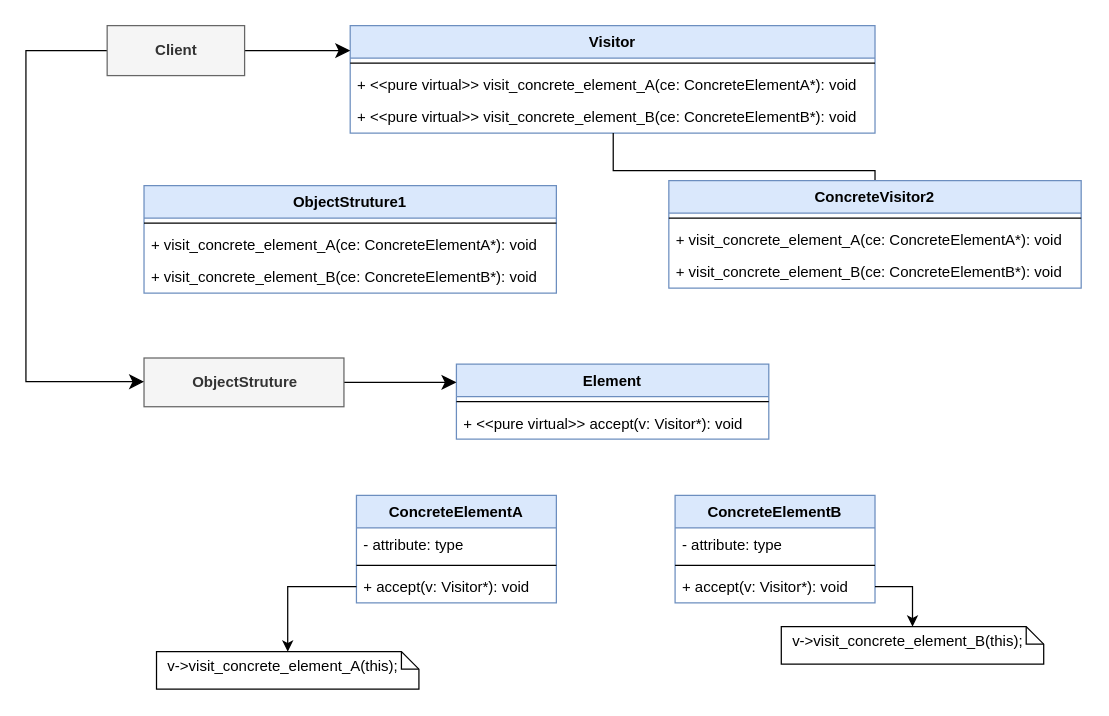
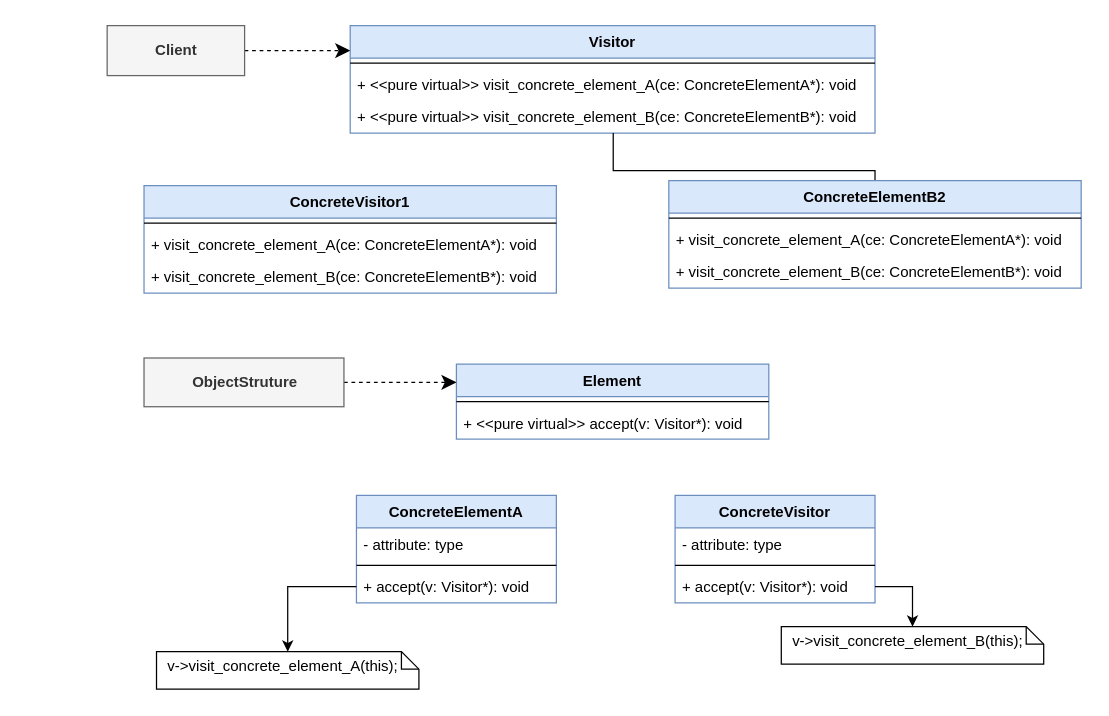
  <mxCell id="0" />
  <mxCell id="1" parent="0" />
  <mxCell id="2" value="Visitor" style="swimlane;fontStyle=1;align=center;verticalAlign=top;childLayout=stackLayout;horizontal=1;startSize=26;horizontalStack=0;resizeParent=1;resizeParentMax=0;resizeLast=0;collapsible=1;marginBottom=0;fillColor=#dae8fc;strokeColor=#6c8ebf;" vertex="1" parent="1"><mxGeometry x="279.5" y="20" width="420" height="86" as="geometry" /></mxCell>
  <mxCell id="3" value="" style="line;strokeWidth=1;fillColor=none;align=left;verticalAlign=middle;spacingTop=-1;spacingLeft=3;spacingRight=3;rotatable=0;labelPosition=right;points=[];portConstraint=eastwest;" vertex="1" parent="2"><mxGeometry y="26" width="420" height="8" as="geometry" /></mxCell>
  <mxCell id="4" value="+ &lt;&lt;pure virtual&gt;&gt; visit_concrete_element_A(ce: ConcreteElementA*): void" style="text;strokeColor=none;fillColor=none;align=left;verticalAlign=top;spacingLeft=4;spacingRight=4;overflow=hidden;rotatable=0;points=[[0,0.5],[1,0.5]];portConstraint=eastwest;" vertex="1" parent="2"><mxGeometry y="34" width="420" height="26" as="geometry" /></mxCell>
  <mxCell id="5" value="+ &lt;&lt;pure virtual&gt;&gt; visit_concrete_element_B(ce: ConcreteElementB*): void" style="text;strokeColor=none;fillColor=none;align=left;verticalAlign=top;spacingLeft=4;spacingRight=4;overflow=hidden;rotatable=0;points=[[0,0.5],[1,0.5]];portConstraint=eastwest;" vertex="1" parent="2"><mxGeometry y="60" width="420" height="26" as="geometry" /></mxCell>
- <mxCell id="6" value="ObjectStruture1" style="swimlane;fontStyle=1;align=center;verticalAlign=top;childLayout=stackLayout;horizontal=1;startSize=26;horizontalStack=0;resizeParent=1;resizeParentMax=0;resizeLast=0;collapsible=1;marginBottom=0;fillColor=#dae8fc;strokeColor=#6c8ebf;" vertex="1" parent="1"><mxGeometry x="114.5" y="148" width="330" height="86" as="geometry" /></mxCell>
+ <mxCell id="6" value="ConcreteVisitor1" style="swimlane;fontStyle=1;align=center;verticalAlign=top;childLayout=stackLayout;horizontal=1;startSize=26;horizontalStack=0;resizeParent=1;resizeParentMax=0;resizeLast=0;collapsible=1;marginBottom=0;fillColor=#dae8fc;strokeColor=#6c8ebf;" vertex="1" parent="1"><mxGeometry x="114.5" y="148" width="330" height="86" as="geometry" /></mxCell>
  <mxCell id="7" value="" style="line;strokeWidth=1;fillColor=none;align=left;verticalAlign=middle;spacingTop=-1;spacingLeft=3;spacingRight=3;rotatable=0;labelPosition=right;points=[];portConstraint=eastwest;" vertex="1" parent="6"><mxGeometry y="26" width="330" height="8" as="geometry" /></mxCell>
  <mxCell id="8" value="+ visit_concrete_element_A(ce: ConcreteElementA*): void" style="text;strokeColor=none;fillColor=none;align=left;verticalAlign=top;spacingLeft=4;spacingRight=4;overflow=hidden;rotatable=0;points=[[0,0.5],[1,0.5]];portConstraint=eastwest;" vertex="1" parent="6"><mxGeometry y="34" width="330" height="26" as="geometry" /></mxCell>
  <mxCell id="9" value="+ visit_concrete_element_B(ce: ConcreteElementB*): void" style="text;strokeColor=none;fillColor=none;align=left;verticalAlign=top;spacingLeft=4;spacingRight=4;overflow=hidden;rotatable=0;points=[[0,0.5],[1,0.5]];portConstraint=eastwest;" vertex="1" parent="6"><mxGeometry y="60" width="330" height="26" as="geometry" /></mxCell>
  <mxCell id="10" value="Element" style="swimlane;fontStyle=1;align=center;verticalAlign=top;childLayout=stackLayout;horizontal=1;startSize=26;horizontalStack=0;resizeParent=1;resizeParentMax=0;resizeLast=0;collapsible=1;marginBottom=0;fillColor=#dae8fc;strokeColor=#6c8ebf;" vertex="1" parent="1"><mxGeometry x="364.5" y="291" width="250" height="60" as="geometry" /></mxCell>
  <mxCell id="11" value="" style="line;strokeWidth=1;fillColor=none;align=left;verticalAlign=middle;spacingTop=-1;spacingLeft=3;spacingRight=3;rotatable=0;labelPosition=right;points=[];portConstraint=eastwest;" vertex="1" parent="10"><mxGeometry y="26" width="250" height="8" as="geometry" /></mxCell>
  <mxCell id="12" value="+ &lt;&lt;pure virtual&gt;&gt; accept(v: Visitor*): void" style="text;strokeColor=none;fillColor=none;align=left;verticalAlign=top;spacingLeft=4;spacingRight=4;overflow=hidden;rotatable=0;points=[[0,0.5],[1,0.5]];portConstraint=eastwest;" vertex="1" parent="10"><mxGeometry y="34" width="250" height="26" as="geometry" /></mxCell>
  <mxCell id="13" style="edgeStyle=orthogonalEdgeStyle;rounded=0;orthogonalLoop=1;jettySize=auto;html=1;endArrow=none;endFill=0;endSize=15;" edge="1" parent="1" source="14" target="2"><mxGeometry relative="1" as="geometry"><Array as="points"><mxPoint x="699" y="136" /><mxPoint x="490" y="136" /></Array></mxGeometry></mxCell>
- <mxCell id="14" value="ConcreteVisitor2" style="swimlane;fontStyle=1;align=center;verticalAlign=top;childLayout=stackLayout;horizontal=1;startSize=26;horizontalStack=0;resizeParent=1;resizeParentMax=0;resizeLast=0;collapsible=1;marginBottom=0;fillColor=#dae8fc;strokeColor=#6c8ebf;" vertex="1" parent="1"><mxGeometry x="534.5" y="144" width="330" height="86" as="geometry" /></mxCell>
+ <mxCell id="14" value="ConcreteElementB2" style="swimlane;fontStyle=1;align=center;verticalAlign=top;childLayout=stackLayout;horizontal=1;startSize=26;horizontalStack=0;resizeParent=1;resizeParentMax=0;resizeLast=0;collapsible=1;marginBottom=0;fillColor=#dae8fc;strokeColor=#6c8ebf;" vertex="1" parent="1"><mxGeometry x="534.5" y="144" width="330" height="86" as="geometry" /></mxCell>
  <mxCell id="15" value="" style="line;strokeWidth=1;fillColor=none;align=left;verticalAlign=middle;spacingTop=-1;spacingLeft=3;spacingRight=3;rotatable=0;labelPosition=right;points=[];portConstraint=eastwest;" vertex="1" parent="14"><mxGeometry y="26" width="330" height="8" as="geometry" /></mxCell>
  <mxCell id="16" value="+ visit_concrete_element_A(ce: ConcreteElementA*): void" style="text;strokeColor=none;fillColor=none;align=left;verticalAlign=top;spacingLeft=4;spacingRight=4;overflow=hidden;rotatable=0;points=[[0,0.5],[1,0.5]];portConstraint=eastwest;" vertex="1" parent="14"><mxGeometry y="34" width="330" height="26" as="geometry" /></mxCell>
  <mxCell id="17" value="+ visit_concrete_element_B(ce: ConcreteElementB*): void" style="text;strokeColor=none;fillColor=none;align=left;verticalAlign=top;spacingLeft=4;spacingRight=4;overflow=hidden;rotatable=0;points=[[0,0.5],[1,0.5]];portConstraint=eastwest;" vertex="1" parent="14"><mxGeometry y="60" width="330" height="26" as="geometry" /></mxCell>
  <mxCell id="18" value="ConcreteElementA" style="swimlane;fontStyle=1;align=center;verticalAlign=top;childLayout=stackLayout;horizontal=1;startSize=26;horizontalStack=0;resizeParent=1;resizeParentMax=0;resizeLast=0;collapsible=1;marginBottom=0;fillColor=#dae8fc;strokeColor=#6c8ebf;" vertex="1" parent="1"><mxGeometry x="284.5" y="396" width="160" height="86" as="geometry" /></mxCell>
  <mxCell id="19" value="- attribute: type" style="text;strokeColor=none;fillColor=none;align=left;verticalAlign=top;spacingLeft=4;spacingRight=4;overflow=hidden;rotatable=0;points=[[0,0.5],[1,0.5]];portConstraint=eastwest;" vertex="1" parent="18"><mxGeometry y="26" width="160" height="26" as="geometry" /></mxCell>
  <mxCell id="20" value="" style="line;strokeWidth=1;fillColor=none;align=left;verticalAlign=middle;spacingTop=-1;spacingLeft=3;spacingRight=3;rotatable=0;labelPosition=right;points=[];portConstraint=eastwest;" vertex="1" parent="18"><mxGeometry y="52" width="160" height="8" as="geometry" /></mxCell>
  <mxCell id="21" value="+ accept(v: Visitor*): void" style="text;strokeColor=none;fillColor=none;align=left;verticalAlign=top;spacingLeft=4;spacingRight=4;overflow=hidden;rotatable=0;points=[[0,0.5],[1,0.5]];portConstraint=eastwest;" vertex="1" parent="18"><mxGeometry y="60" width="160" height="26" as="geometry" /></mxCell>
- <mxCell id="22" value="ConcreteElementB" style="swimlane;fontStyle=1;align=center;verticalAlign=top;childLayout=stackLayout;horizontal=1;startSize=26;horizontalStack=0;resizeParent=1;resizeParentMax=0;resizeLast=0;collapsible=1;marginBottom=0;fillColor=#dae8fc;strokeColor=#6c8ebf;" vertex="1" parent="1"><mxGeometry x="539.5" y="396" width="160" height="86" as="geometry" /></mxCell>
+ <mxCell id="22" value="ConcreteVisitor" style="swimlane;fontStyle=1;align=center;verticalAlign=top;childLayout=stackLayout;horizontal=1;startSize=26;horizontalStack=0;resizeParent=1;resizeParentMax=0;resizeLast=0;collapsible=1;marginBottom=0;fillColor=#dae8fc;strokeColor=#6c8ebf;" vertex="1" parent="1"><mxGeometry x="539.5" y="396" width="160" height="86" as="geometry" /></mxCell>
  <mxCell id="23" value="- attribute: type" style="text;strokeColor=none;fillColor=none;align=left;verticalAlign=top;spacingLeft=4;spacingRight=4;overflow=hidden;rotatable=0;points=[[0,0.5],[1,0.5]];portConstraint=eastwest;" vertex="1" parent="22"><mxGeometry y="26" width="160" height="26" as="geometry" /></mxCell>
  <mxCell id="24" value="" style="line;strokeWidth=1;fillColor=none;align=left;verticalAlign=middle;spacingTop=-1;spacingLeft=3;spacingRight=3;rotatable=0;labelPosition=right;points=[];portConstraint=eastwest;" vertex="1" parent="22"><mxGeometry y="52" width="160" height="8" as="geometry" /></mxCell>
  <mxCell id="25" value="+ accept(v: Visitor*): void" style="text;strokeColor=none;fillColor=none;align=left;verticalAlign=top;spacingLeft=4;spacingRight=4;overflow=hidden;rotatable=0;points=[[0,0.5],[1,0.5]];portConstraint=eastwest;" vertex="1" parent="22"><mxGeometry y="60" width="160" height="26" as="geometry" /></mxCell>
  <mxCell id="26" value="&amp;nbsp; v-&amp;gt;visit_concrete_element_A(this);" style="shape=note;whiteSpace=wrap;html=1;size=14;verticalAlign=middle;align=left;spacingTop=-6;" vertex="1" parent="1"><mxGeometry x="124.5" y="521" width="210" height="30" as="geometry" /></mxCell>
  <mxCell id="27" value="&amp;nbsp; v-&amp;gt;visit_concrete_element_B(this);" style="shape=note;whiteSpace=wrap;html=1;size=14;verticalAlign=middle;align=left;spacingTop=-6;" vertex="1" parent="1"><mxGeometry x="624.5" y="501" width="210" height="30" as="geometry" /></mxCell>
- <mxCell id="28" style="edgeStyle=orthogonalEdgeStyle;rounded=0;orthogonalLoop=1;jettySize=auto;html=1;endArrow=classic;endFill=1;endSize=9;" edge="1" parent="1" source="29" target="10"><mxGeometry relative="1" as="geometry"><Array as="points"><mxPoint x="340" y="306" /><mxPoint x="340" y="306" /></Array></mxGeometry></mxCell>
+ <mxCell id="28" style="edgeStyle=orthogonalEdgeStyle;rounded=0;orthogonalLoop=1;jettySize=auto;html=1;endArrow=classic;endFill=1;endSize=9;dashed=1;" edge="1" parent="1" source="29" target="10"><mxGeometry relative="1" as="geometry"><Array as="points"><mxPoint x="340" y="306" /><mxPoint x="340" y="306" /></Array></mxGeometry></mxCell>
  <mxCell id="29" value="&lt;b&gt;ObjectStruture&lt;/b&gt;" style="html=1;align=center;fillColor=#f5f5f5;strokeColor=#666666;fontColor=#333333;" vertex="1" parent="1"><mxGeometry x="114.5" y="286" width="160" height="39" as="geometry" /></mxCell>
- <mxCell id="30" style="edgeStyle=orthogonalEdgeStyle;rounded=0;orthogonalLoop=1;jettySize=auto;html=1;endArrow=classic;endFill=1;endSize=9;" edge="1" parent="1" source="32" target="2"><mxGeometry relative="1" as="geometry"><Array as="points"><mxPoint x="220" y="40" /><mxPoint x="220" y="40" /></Array></mxGeometry></mxCell>
- <mxCell id="31" style="edgeStyle=orthogonalEdgeStyle;rounded=0;orthogonalLoop=1;jettySize=auto;html=1;endArrow=classic;endFill=1;endSize=9;" edge="1" parent="1" source="32" target="29"><mxGeometry relative="1" as="geometry"><Array as="points"><mxPoint x="20" y="305" /></Array></mxGeometry></mxCell>
+ <mxCell id="30" style="edgeStyle=orthogonalEdgeStyle;rounded=0;orthogonalLoop=1;jettySize=auto;html=1;endArrow=classic;endFill=1;endSize=9;dashed=1;" edge="1" parent="1" source="32" target="2"><mxGeometry relative="1" as="geometry"><Array as="points"><mxPoint x="220" y="40" /><mxPoint x="220" y="40" /></Array></mxGeometry></mxCell>
  <mxCell id="32" value="&lt;b&gt;Client&lt;/b&gt;" style="html=1;align=center;fillColor=#f5f5f5;strokeColor=#666666;fontColor=#333333;" vertex="1" parent="1"><mxGeometry x="85" y="20" width="110" height="40" as="geometry" /></mxCell>
  <mxCell id="33" style="edgeStyle=orthogonalEdgeStyle;rounded=0;orthogonalLoop=1;jettySize=auto;html=1;" edge="1" parent="1" source="21" target="26"><mxGeometry relative="1" as="geometry" /></mxCell>
  <mxCell id="34" style="edgeStyle=orthogonalEdgeStyle;rounded=0;orthogonalLoop=1;jettySize=auto;html=1;" edge="1" parent="1" source="25" target="27"><mxGeometry relative="1" as="geometry" /></mxCell>
